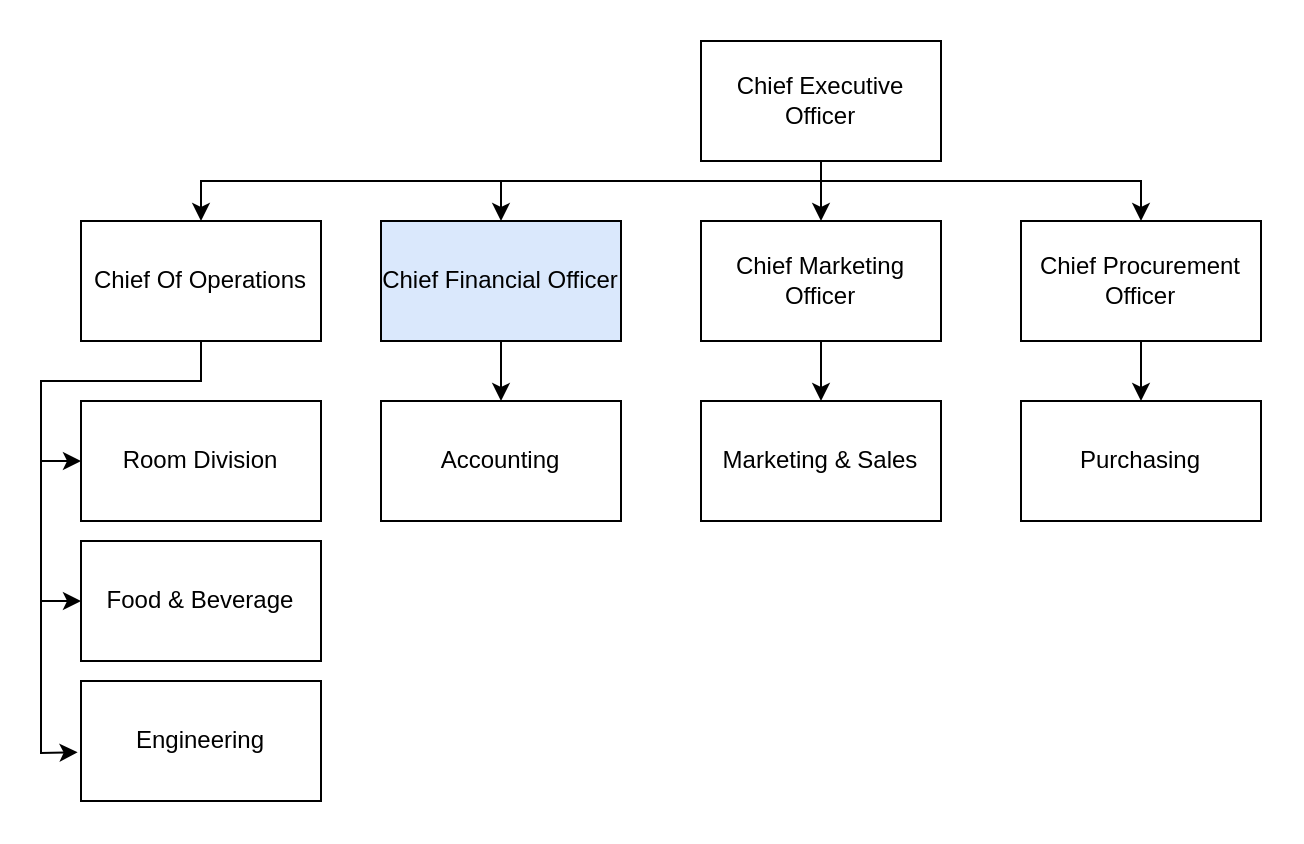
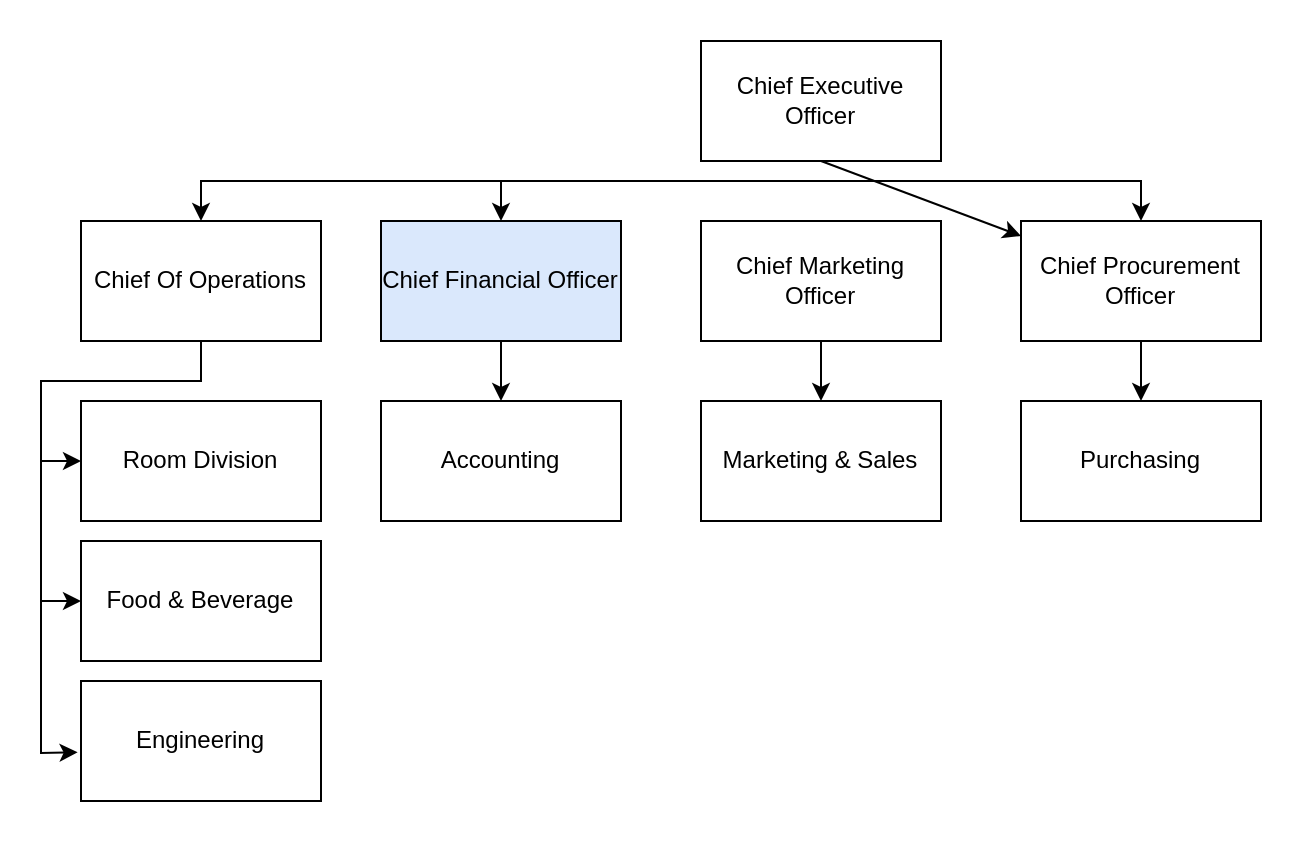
  <mxCell id="0" />
  <mxCell id="1" parent="0" />
  <mxCell id="2" value="Chief Executive Officer" style="rounded=0;whiteSpace=wrap;html=1;" vertex="1" parent="1"><mxGeometry x="350" y="20" width="120" height="60" as="geometry" /></mxCell>
  <mxCell id="3" value="Chief Financial Officer" style="rounded=0;whiteSpace=wrap;html=1;fillColor=#dae8fc;" vertex="1" parent="1"><mxGeometry x="190" y="110" width="120" height="60" as="geometry" /></mxCell>
  <mxCell id="4" value="Chief Marketing Officer" style="rounded=0;whiteSpace=wrap;html=1;" vertex="1" parent="1"><mxGeometry x="350" y="110" width="120" height="60" as="geometry" /></mxCell>
  <mxCell id="5" value="Chief Of Operations" style="rounded=0;whiteSpace=wrap;html=1;" vertex="1" parent="1"><mxGeometry x="40" y="110" width="120" height="60" as="geometry" /></mxCell>
  <mxCell id="6" value="Chief Procurement Officer" style="rounded=0;whiteSpace=wrap;html=1;" vertex="1" parent="1"><mxGeometry x="510" y="110" width="120" height="60" as="geometry" /></mxCell>
  <mxCell id="7" value="Accounting" style="rounded=0;whiteSpace=wrap;html=1;" vertex="1" parent="1"><mxGeometry x="190" y="200" width="120" height="60" as="geometry" /></mxCell>
  <mxCell id="8" value="Room Division" style="rounded=0;whiteSpace=wrap;html=1;" vertex="1" parent="1"><mxGeometry x="40" y="200" width="120" height="60" as="geometry" /></mxCell>
  <mxCell id="9" value="Food &amp;amp; Beverage" style="rounded=0;whiteSpace=wrap;html=1;" vertex="1" parent="1"><mxGeometry x="40" y="270" width="120" height="60" as="geometry" /></mxCell>
  <mxCell id="10" value="Marketing &amp;amp; Sales" style="rounded=0;whiteSpace=wrap;html=1;" vertex="1" parent="1"><mxGeometry x="350" y="200" width="120" height="60" as="geometry" /></mxCell>
  <mxCell id="11" value="Purchasing" style="rounded=0;whiteSpace=wrap;html=1;" vertex="1" parent="1"><mxGeometry x="510" y="200" width="120" height="60" as="geometry" /></mxCell>
  <mxCell id="12" value="Engineering" style="rounded=0;whiteSpace=wrap;html=1;" vertex="1" parent="1"><mxGeometry x="40" y="340" width="120" height="60" as="geometry" /></mxCell>
- <mxCell id="13" value="" style="endArrow=classic;html=1;rounded=0;exitX=0.5;exitY=1;exitDx=0;exitDy=0;entryX=0.5;entryY=0;entryDx=0;entryDy=0;" edge="1" parent="1" source="2" target="4"><mxGeometry width="50" height="50" relative="1" as="geometry"><mxPoint x="420" y="230" as="sourcePoint" /><mxPoint x="470" y="180" as="targetPoint" /></mxGeometry></mxCell>
+ <mxCell id="13" value="" style="endArrow=classic;html=1;rounded=0;exitX=0.5;exitY=1;exitDx=0;exitDy=0;" edge="1" parent="1" source="2" target="6"><mxGeometry width="50" height="50" relative="1" as="geometry"><mxPoint x="420" y="230" as="sourcePoint" /><mxPoint x="470" y="180" as="targetPoint" /></mxGeometry></mxCell>
  <mxCell id="14" value="" style="endArrow=classic;html=1;rounded=0;entryX=0.5;entryY=0;entryDx=0;entryDy=0;" edge="1" parent="1" target="3"><mxGeometry width="50" height="50" relative="1" as="geometry"><mxPoint x="410" y="90" as="sourcePoint" /><mxPoint x="270" y="50" as="targetPoint" /><Array as="points"><mxPoint x="250" y="90" /></Array></mxGeometry></mxCell>
  <mxCell id="15" value="" style="endArrow=classic;html=1;rounded=0;entryX=0.5;entryY=0;entryDx=0;entryDy=0;" edge="1" parent="1" target="6"><mxGeometry width="50" height="50" relative="1" as="geometry"><mxPoint x="410" y="90" as="sourcePoint" /><mxPoint x="470" y="180" as="targetPoint" /><Array as="points"><mxPoint x="570" y="90" /></Array></mxGeometry></mxCell>
  <mxCell id="16" value="" style="endArrow=classic;html=1;rounded=0;entryX=0.5;entryY=0;entryDx=0;entryDy=0;" edge="1" parent="1" target="5"><mxGeometry width="50" height="50" relative="1" as="geometry"><mxPoint x="250" y="90" as="sourcePoint" /><mxPoint x="150" y="90" as="targetPoint" /><Array as="points"><mxPoint x="100" y="90" /></Array></mxGeometry></mxCell>
  <mxCell id="17" value="" style="endArrow=classic;html=1;rounded=0;entryX=0;entryY=0.5;entryDx=0;entryDy=0;exitX=0.5;exitY=1;exitDx=0;exitDy=0;" edge="1" parent="1" source="5" target="8"><mxGeometry width="50" height="50" relative="1" as="geometry"><mxPoint x="110" y="170" as="sourcePoint" /><mxPoint x="160" y="120" as="targetPoint" /><Array as="points"><mxPoint x="100" y="190" /><mxPoint x="20" y="190" /><mxPoint x="20" y="230" /></Array></mxGeometry></mxCell>
  <mxCell id="18" value="" style="endArrow=classic;html=1;rounded=0;entryX=0;entryY=0.5;entryDx=0;entryDy=0;" edge="1" parent="1" target="9"><mxGeometry width="50" height="50" relative="1" as="geometry"><mxPoint x="20" y="230" as="sourcePoint" /><mxPoint x="470" y="260" as="targetPoint" /><Array as="points"><mxPoint x="20" y="300" /></Array></mxGeometry></mxCell>
  <mxCell id="19" value="" style="endArrow=classic;html=1;rounded=0;entryX=-0.014;entryY=0.594;entryDx=0;entryDy=0;entryPerimeter=0;" edge="1" parent="1" target="12"><mxGeometry width="50" height="50" relative="1" as="geometry"><mxPoint x="20" y="300" as="sourcePoint" /><mxPoint x="470" y="260" as="targetPoint" /><Array as="points"><mxPoint x="20" y="376" /></Array></mxGeometry></mxCell>
  <mxCell id="20" value="" style="endArrow=classic;html=1;rounded=0;exitX=0.5;exitY=1;exitDx=0;exitDy=0;entryX=0.5;entryY=0;entryDx=0;entryDy=0;" edge="1" parent="1" source="3" target="7"><mxGeometry width="50" height="50" relative="1" as="geometry"><mxPoint x="420" y="230" as="sourcePoint" /><mxPoint x="470" y="180" as="targetPoint" /></mxGeometry></mxCell>
  <mxCell id="21" value="" style="endArrow=classic;html=1;rounded=0;exitX=0.5;exitY=1;exitDx=0;exitDy=0;entryX=0.5;entryY=0;entryDx=0;entryDy=0;" edge="1" parent="1" source="4" target="10"><mxGeometry width="50" height="50" relative="1" as="geometry"><mxPoint x="380" y="240" as="sourcePoint" /><mxPoint x="430" y="190" as="targetPoint" /></mxGeometry></mxCell>
  <mxCell id="22" value="" style="endArrow=classic;html=1;rounded=0;exitX=0.5;exitY=1;exitDx=0;exitDy=0;entryX=0.5;entryY=0;entryDx=0;entryDy=0;" edge="1" parent="1" source="6" target="11"><mxGeometry width="50" height="50" relative="1" as="geometry"><mxPoint x="420" y="230" as="sourcePoint" /><mxPoint x="470" y="180" as="targetPoint" /></mxGeometry></mxCell>
